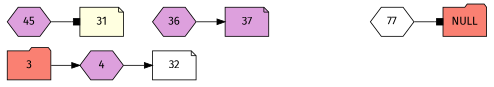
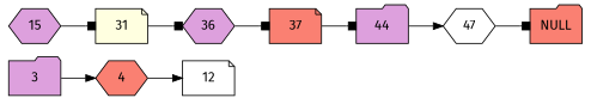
  digraph {
    fontname="Fira Sans"
    rankdir=LR
    node [fillcolor=salmon fontname="Fira Sans" shape=hexagon style=filled]
    edge [arrowhead=normal fontname="Fira Sans"]
-   4 [fillcolor=plum]
-   3 [shape=folder]
-   12 [fillcolor=white shape=note label=32]
-   15 [fillcolor=plum label=45]
+   4
+   3 [fillcolor=plum shape=folder]
+   12 [fillcolor=white shape=note]
+   15 [fillcolor=plum]
    31 [fillcolor=lightyellow shape=note]
    36 [fillcolor=plum]
-   37 [fillcolor=plum shape=note]
-   47 [fillcolor=white label=77]
+   37 [shape=note]
+   44 [fillcolor=plum shape=folder]
+   47 [fillcolor=white]
    NULL [shape=folder]
    4 -> 12
    3 -> 4
    15 -> 31 [arrowhead=box]
-   36 -> 37
+   31 -> 36 [arrowhead=box]
+   36 -> 37 [arrowhead=box]
+   37 -> 44 [arrowhead=box]
+   44 -> 47
    47 -> NULL [arrowhead=box]
  }
